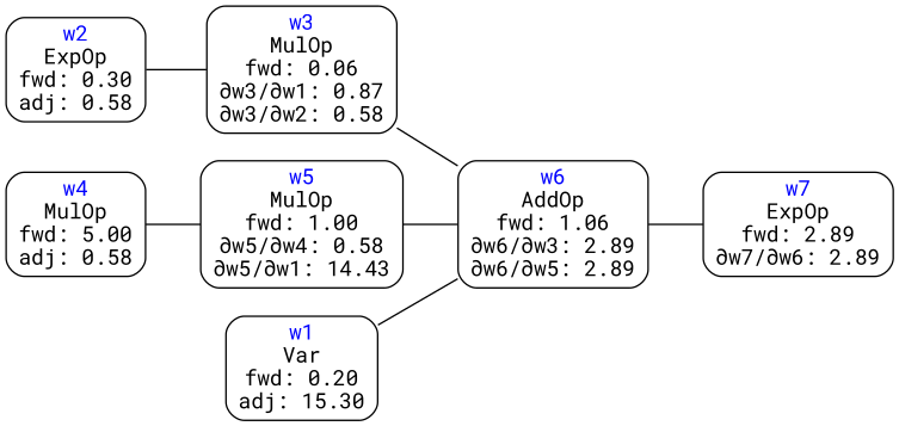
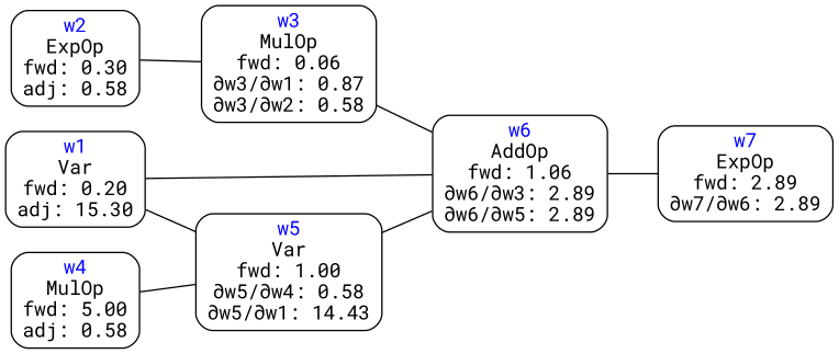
  graph {
    fontname="Roboto Mono"
    rankdir=RL
    node [fontname="Roboto Mono" shape=box style=rounded]
    edge [fontname="Roboto Mono"]
    n1 [label=<<font color="blue">w7</font><br/>ExpOp<br/>fwd: 2.89<br/>∂w7/∂w6: 2.89>]
    n2 [label=<<font color="blue">w6</font><br/>AddOp<br/>fwd: 1.06<br/>∂w6/∂w3: 2.89<br/>∂w6/∂w5: 2.89>]
    n3 [label=<<font color="blue">w3</font><br/>MulOp<br/>fwd: 0.06<br/>∂w3/∂w1: 0.87<br/>∂w3/∂w2: 0.58>]
-   n4 [label=<<font color="blue">w5</font><br/>MulOp<br/>fwd: 1.00<br/>∂w5/∂w4: 0.58<br/>∂w5/∂w1: 14.43>]
+   n4 [label=<<font color="blue">w5</font><br/>Var<br/>fwd: 1.00<br/>∂w5/∂w4: 0.58<br/>∂w5/∂w1: 14.43>]
    n5 [label=<<font color="blue">w1</font><br/>Var<br/>fwd: 0.20<br/>adj: 15.30>]
    n6 [label=<<font color="blue">w2</font><br/>ExpOp<br/>fwd: 0.30<br/>adj: 0.58>]
    n7 [label=<<font color="blue">w4</font><br/>MulOp<br/>fwd: 5.00<br/>adj: 0.58>]
    n1 -- n2
    n2 -- n3
    n2 -- n4
    n2 -- n5
    n3 -- n6
+   n4 -- n5
    n4 -- n7
  }
